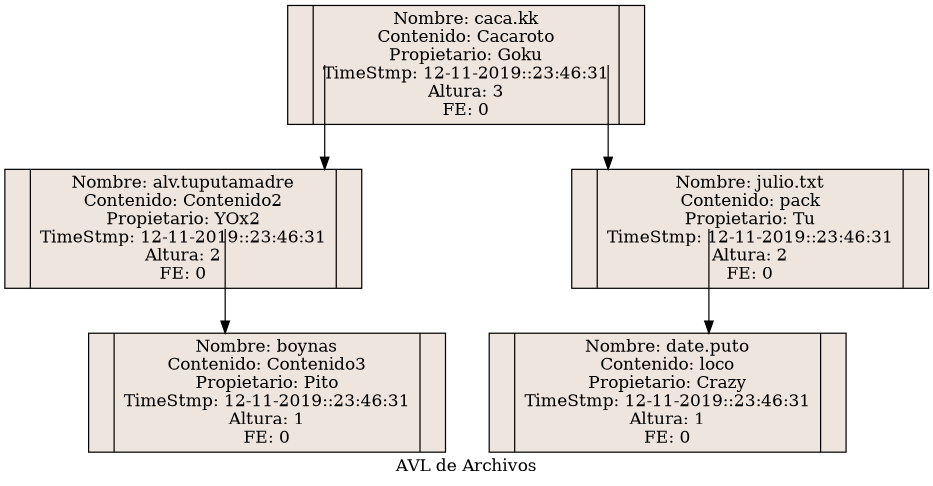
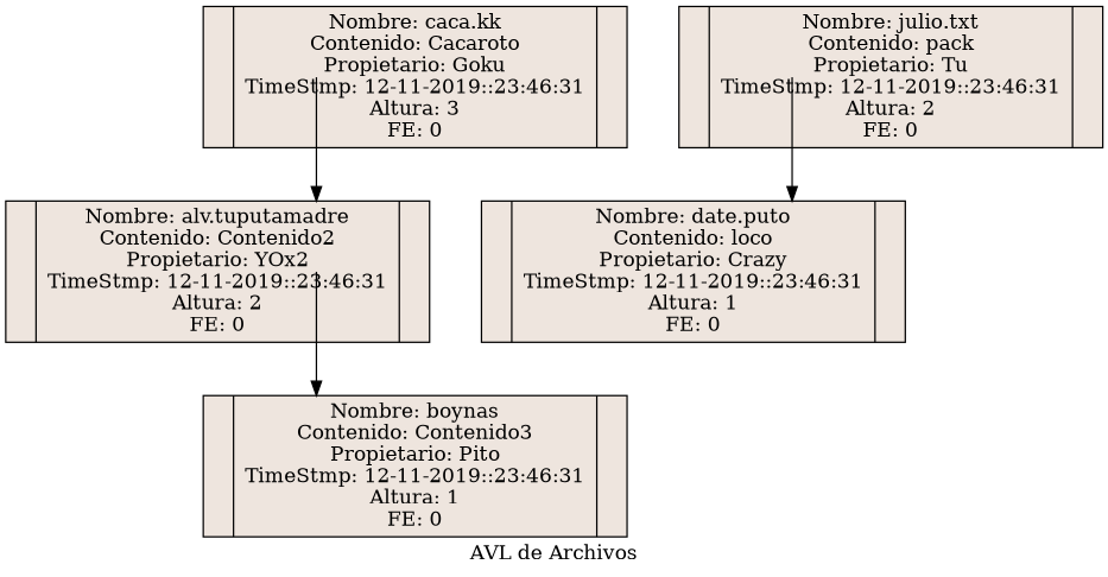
  digraph {
    label="AVL de Archivos"
    nodesep=0.5
    splines=ortho
    node [fillcolor=seashell2 shape=record style=filled]
    edge [tailport=C0]
    n1 [label="<C0>|Nombre: caca.kk\nContenido: Cacaroto\nPropietario: Goku\nTimeStmp: 12-11-2019::23:46:31\nAltura: 3\nFE: 0|<C1>"]
    n2 [label="<C0>|Nombre: alv.tuputamadre\nContenido: Contenido2\nPropietario: YOx2\nTimeStmp: 12-11-2019::23:46:31\nAltura: 2\nFE: 0|<C1>"]
    n3 [label="<C0>|Nombre: julio.txt\nContenido: pack\nPropietario: Tu\nTimeStmp: 12-11-2019::23:46:31\nAltura: 2\nFE: 0|<C1>"]
    n4 [label="<C0>|Nombre: boynas\nContenido: Contenido3\nPropietario: Pito\nTimeStmp: 12-11-2019::23:46:31\nAltura: 1\nFE: 0|<C1>"]
    n5 [label="<C0>|Nombre: date.puto\nContenido: loco\nPropietario: Crazy\nTimeStmp: 12-11-2019::23:46:31\nAltura: 1\nFE: 0|<C1>"]
    n1 -> n2
-   n1 -> n3 [tailport=C1]
    n2 -> n4 [tailport=C1]
    n3 -> n5
  }
